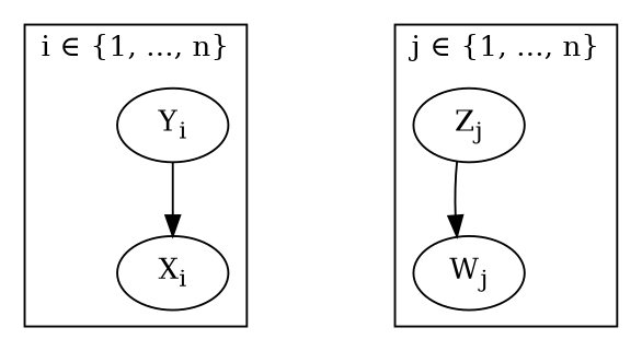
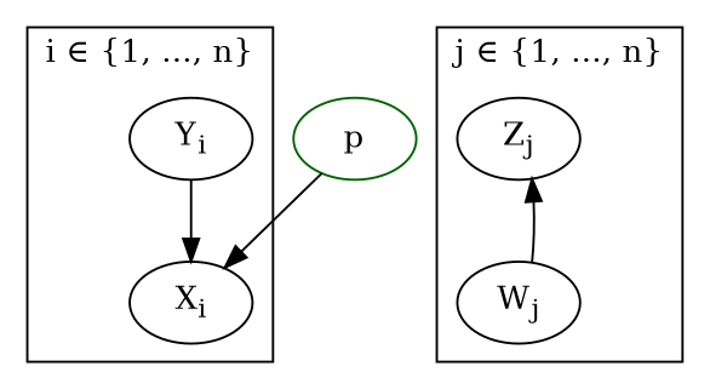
  digraph {
    n1 [label=<Y<SUB>i</SUB>>]
    n2 [label=<X<SUB>i</SUB>>]
    n3 [label=<Z<SUB>j</SUB>>]
    n4 [label=<W<SUB>j</SUB>>]
+   p [color=darkgreen]
    subgraph cluster_1 {
      label="i ∈ {1, ..., n}"
      n1
      n2
    }
    subgraph cluster_2 {
      label="j ∈ {1, ..., n}"
      n3
      n4
    }
    n1 -> n2
-   n3 -> n4
+   n4 -> n3
+   p -> n2
  }
